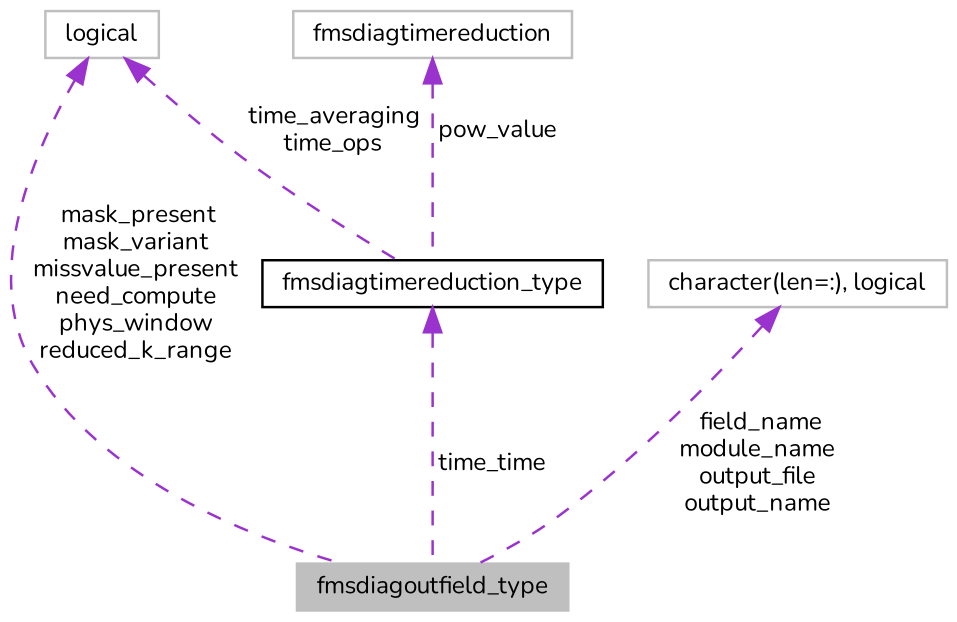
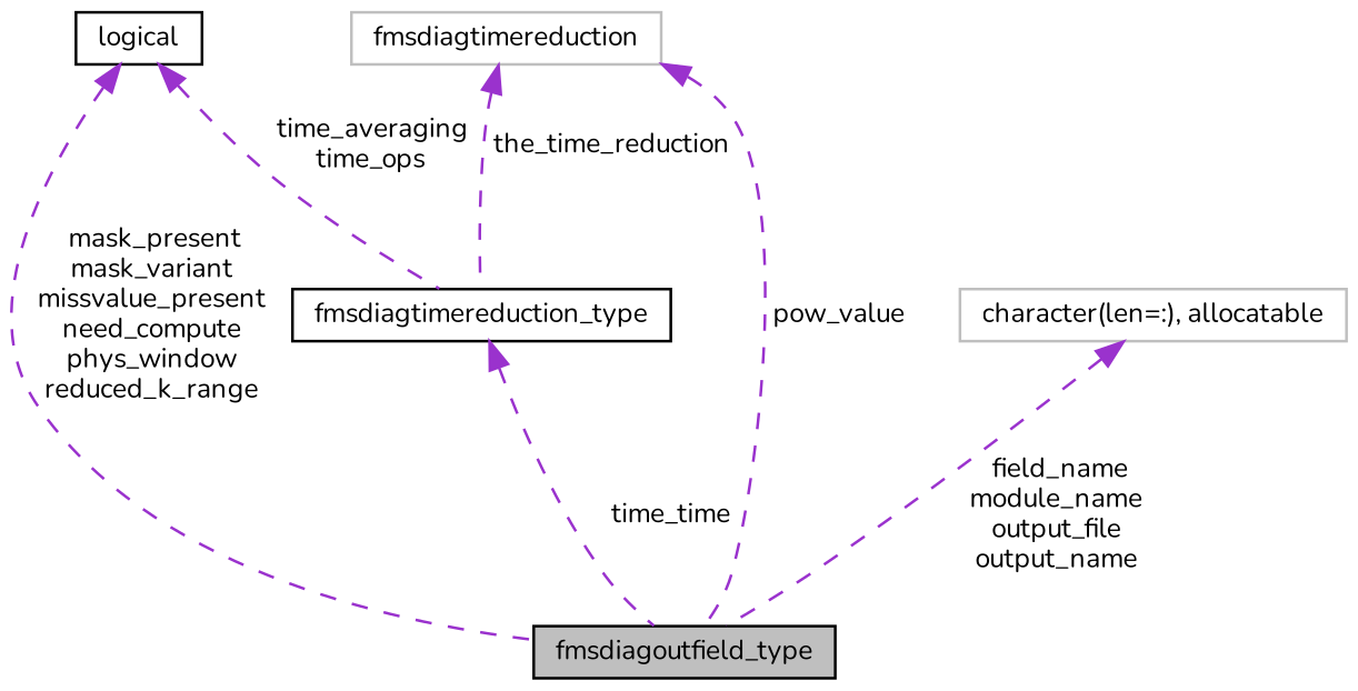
  digraph {
    fontname=Nunito
    node [color=grey75 fillcolor=white fontname=Nunito fontsize=10 shape=record style=filled]
    edge [color=darkorchid3 dir=back fontname=Nunito fontsize=10 labelfontname=Helvetica labelfontsize=10 style=dashed]
-   n1 [fillcolor=grey75 fontcolor=black height=0.2 label=fmsdiagoutfield_type width=0.4]
-   n2 [height=0.2 label=logical width=0.4]
+   n1 [color=black fillcolor=grey75 fontcolor=black height=0.2 label=fmsdiagoutfield_type width=0.4]
+   n2 [color=black height=0.2 label=logical width=0.4]
    n3 [color=black height=0.2 label=fmsdiagtimereduction_type width=0.4]
    n4 [height=0.2 label=fmsdiagtimereduction width=0.4]
-   n5 [height=0.2 label="character(len=:), logical" width=0.4]
+   n5 [height=0.2 label="character(len=:), allocatable" width=0.4]
    n2 -> n1 [label=" mask_present\nmask_variant\nmissvalue_present\nneed_compute\nphys_window\nreduced_k_range"]
    n2 -> n3 [label=" time_averaging\ntime_ops"]
    n3 -> n1 [label=" time_time"]
-   n4 -> n3 [label=" pow_value"]
+   n4 -> n1 [label=" pow_value"]
+   n4 -> n3 [label=" the_time_reduction"]
    n5 -> n1 [label=" field_name\nmodule_name\noutput_file\noutput_name"]
  }
